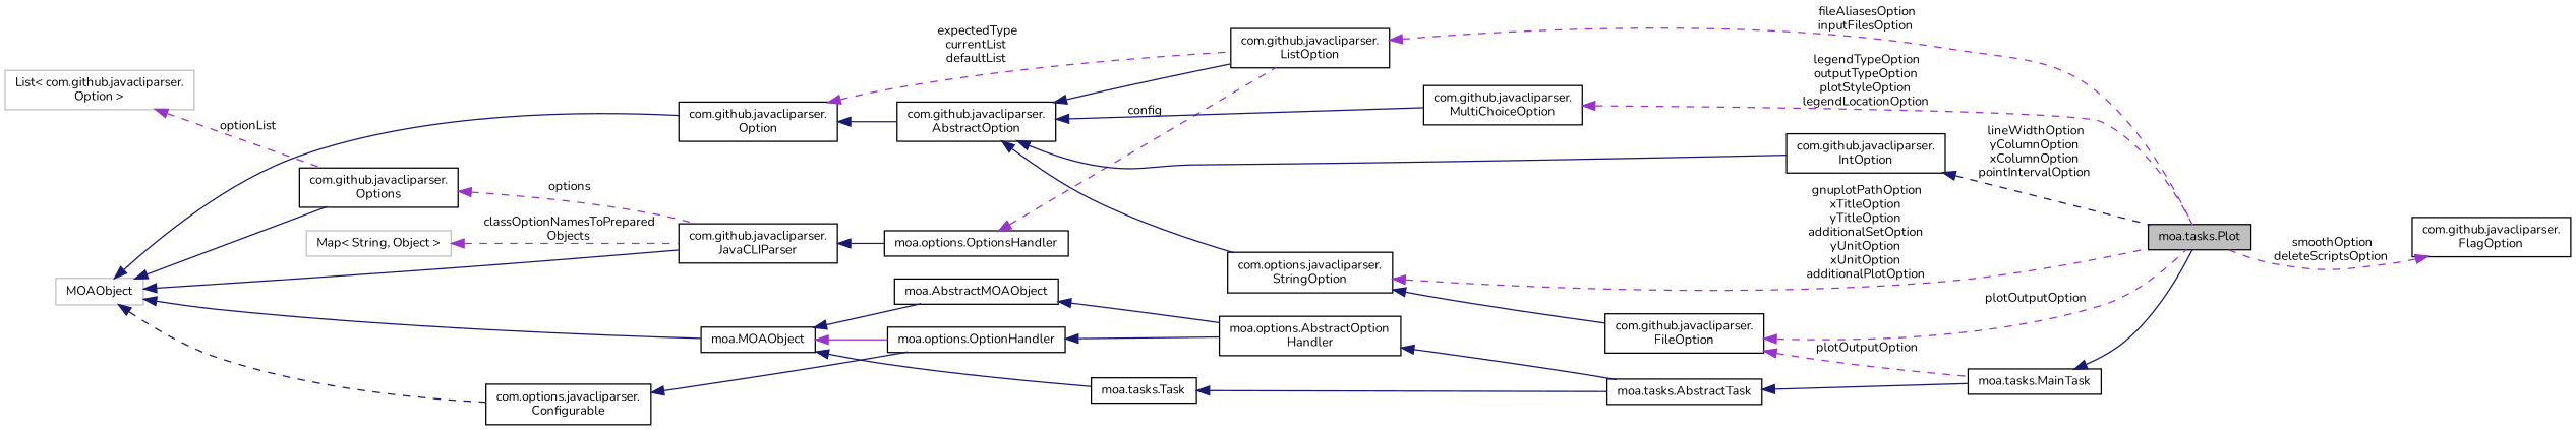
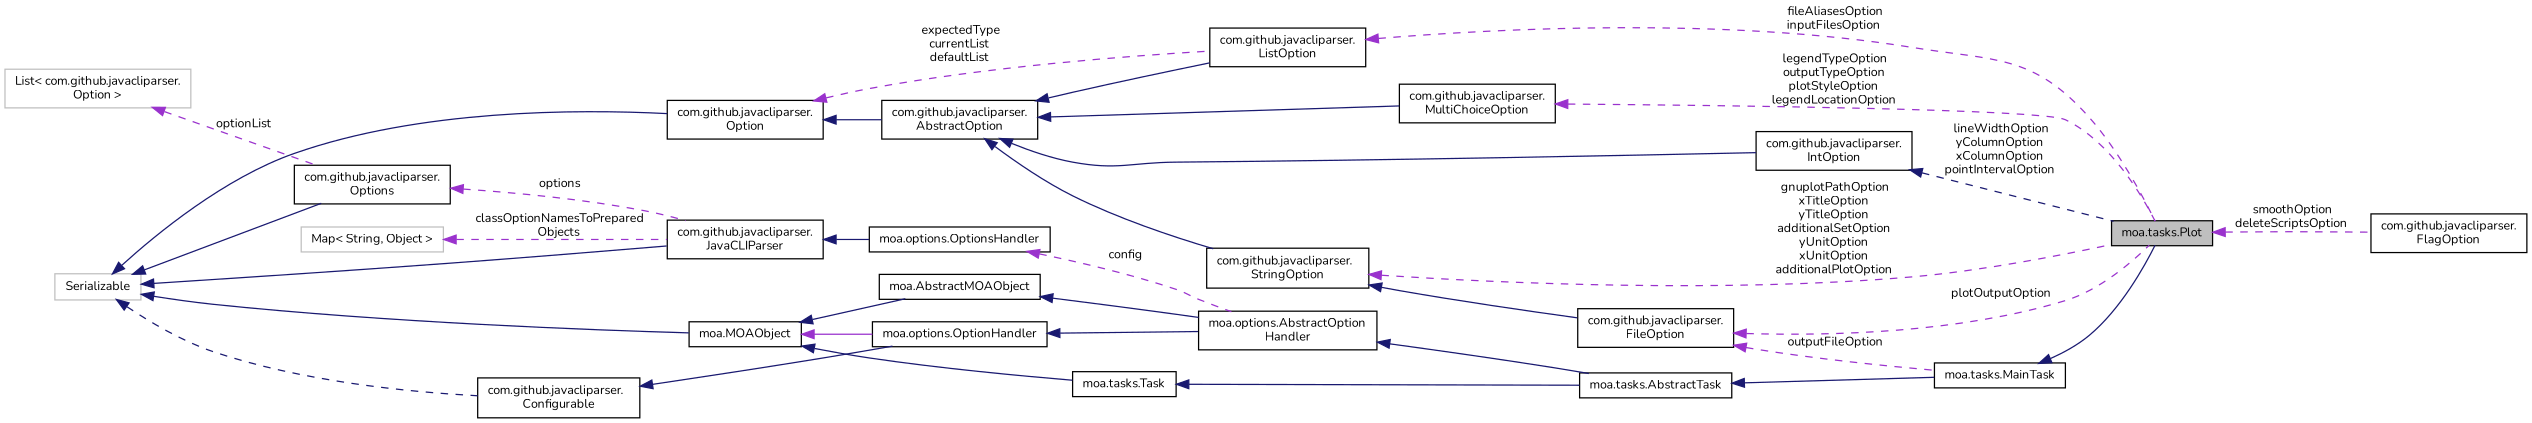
  digraph {
    fontname=Nunito
    rankdir=LR
    node [color=black fillcolor=white fontname=Nunito fontsize=10 shape=record style=filled]
    edge [color=midnightblue dir=back fontname=Nunito fontsize=10 labelfontname=Helvetica labelfontsize=10 style=solid]
    n1 [fillcolor=grey75 fontcolor=black height=0.2 label="moa.tasks.Plot" width=0.4]
    n2 [height=0.2 label="moa.tasks.MainTask" width=0.4]
    n3 [height=0.2 label="moa.tasks.AbstractTask" width=0.4]
    n4 [height=0.2 label="moa.options.AbstractOption\lHandler" width=0.4]
    n5 [height=0.2 label="moa.AbstractMOAObject" width=0.4]
    n6 [height=0.2 label="moa.MOAObject" width=0.4]
    n7 [height=0.2 label="moa.options.OptionHandler" width=0.4]
    n8 [height=0.2 label="moa.tasks.Task" width=0.4]
-   n9 [color=grey75 height=0.2 label=MOAObject width=0.4]
-   n10 [height=0.2 label="com.options.javacliparser.\lConfigurable" width=0.4]
+   n9 [color=grey75 height=0.2 label=Serializable width=0.4]
+   n10 [height=0.2 label="com.github.javacliparser.\lConfigurable" width=0.4]
    n11 [height=0.2 label="com.github.javacliparser.\lJavaCLIParser" width=0.4]
    n12 [height=0.2 label="com.github.javacliparser.\lOptions" width=0.4]
    n13 [height=0.2 label="com.github.javacliparser.\lOption" width=0.4]
    n14 [height=0.2 label="moa.options.OptionsHandler" width=0.4]
    n15 [height=0.2 label="com.github.javacliparser.\lAbstractOption" width=0.4]
    n16 [height=0.2 label="com.github.javacliparser.\lListOption" width=0.4]
    n17 [color=grey75 height=0.2 label="List\< com.github.javacliparser.\lOption \>" width=0.4]
    n18 [color=grey75 height=0.2 label="Map\< String, Object \>" width=0.4]
    n19 [height=0.2 label="com.github.javacliparser.\lFileOption" width=0.4]
-   n20 [height=0.2 label="com.options.javacliparser.\lStringOption" width=0.4]
+   n20 [height=0.2 label="com.github.javacliparser.\lStringOption" width=0.4]
    n21 [height=0.2 label="com.github.javacliparser.\lMultiChoiceOption" width=0.4]
    n22 [height=0.2 label="com.github.javacliparser.\lIntOption" width=0.4]
    n23 [height=0.2 label="com.github.javacliparser.\lFlagOption" width=0.4]
    n2 -> n1
    n3 -> n2
    n4 -> n3
    n5 -> n4
    n6 -> n5
    n6 -> n7 [color=darkorchid3]
    n6 -> n8
    n7 -> n4
    n8 -> n3
    n9 -> n6
    n9 -> n10 [style=dashed]
    n9 -> n11
    n9 -> n12
    n9 -> n13
    n10 -> n7
    n11 -> n14
    n12 -> n11 [color=darkorchid3 label=" options" style=dashed]
    n13 -> n15
    n13 -> n16 [color=darkorchid3 label=" expectedType\ncurrentList\ndefaultList" style=dashed]
-   n14 -> n16 [color=darkorchid3 label=" config" style=dashed]
+   n14 -> n4 [color=darkorchid3 label=" config" style=dashed]
    n15 -> n16
    n15 -> n20
    n15 -> n21
    n15 -> n22
    n16 -> n1 [color=darkorchid3 label=" fileAliasesOption\ninputFilesOption" style=dashed]
    n17 -> n12 [color=darkorchid3 label=" optionList" style=dashed]
    n18 -> n11 [color=darkorchid3 label=" classOptionNamesToPrepared\lObjects" style=dashed]
    n19 -> n1 [color=darkorchid3 label=" plotOutputOption" style=dashed]
-   n19 -> n2 [color=darkorchid3 label=" plotOutputOption" style=dashed]
+   n19 -> n2 [color=darkorchid3 label=" outputFileOption" style=dashed]
    n20 -> n1 [color=darkorchid3 label=" gnuplotPathOption\nxTitleOption\nyTitleOption\nadditionalSetOption\nyUnitOption\nxUnitOption\nadditionalPlotOption" style=dashed]
    n20 -> n19
    n21 -> n1 [color=darkorchid3 label=" legendTypeOption\noutputTypeOption\nplotStyleOption\nlegendLocationOption" style=dashed]
    n22 -> n1 [label=" lineWidthOption\nyColumnOption\nxColumnOption\npointIntervalOption" style=dashed]
-   n23 -> n1 [color=darkorchid3 label=" smoothOption\ndeleteScriptsOption" style=dashed]
+   n1 -> n23 [color=darkorchid3 label=" smoothOption\ndeleteScriptsOption" style=dashed]
  }
